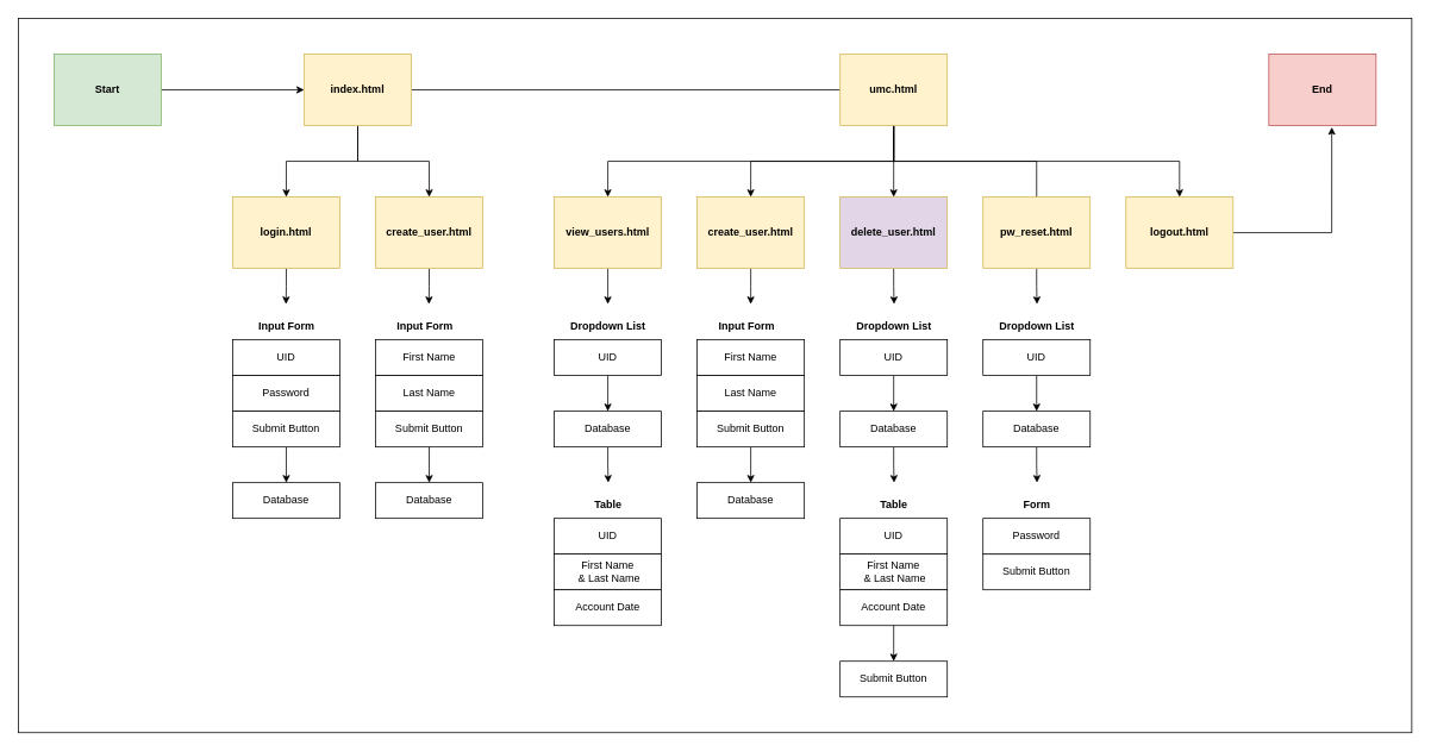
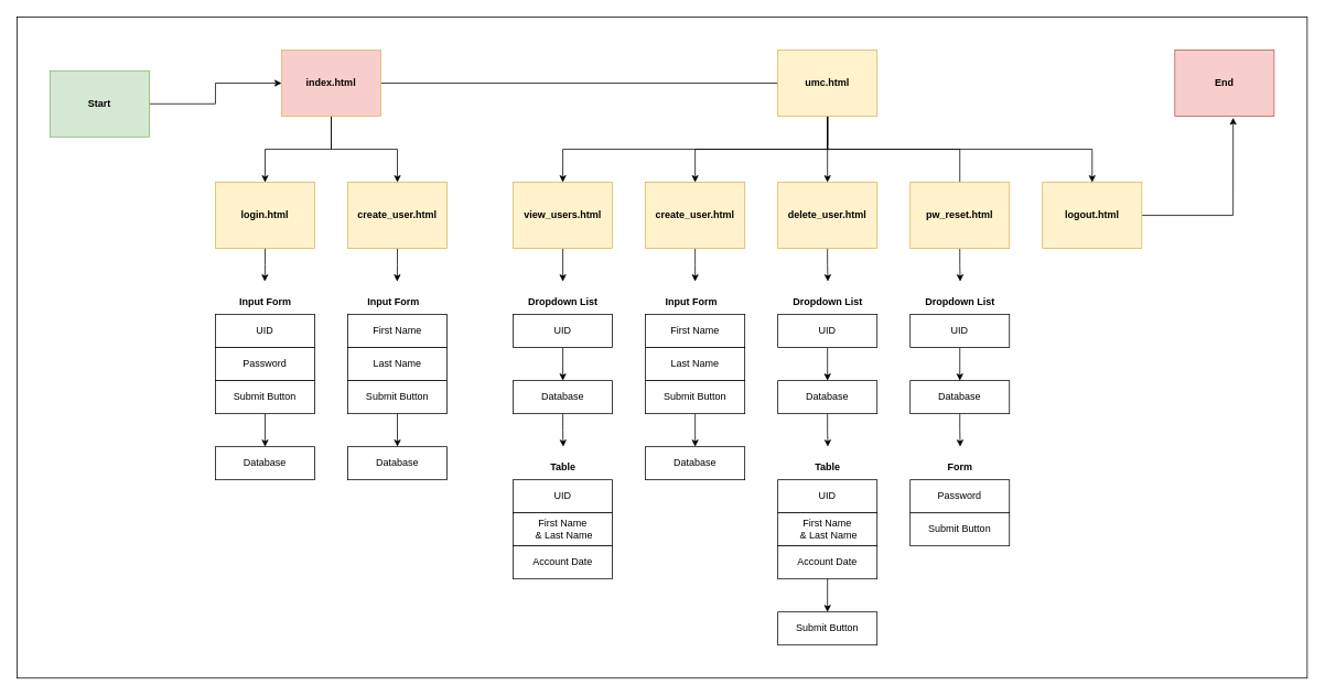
  <mxCell id="0" />
  <mxCell id="1" parent="0" />
  <mxCell id="2" style="edgeStyle=orthogonalEdgeStyle;rounded=0;orthogonalLoop=1;jettySize=auto;html=1;entryX=0;entryY=0.5;entryDx=0;entryDy=0;" parent="1" source="3" target="7" edge="1"><mxGeometry relative="1" as="geometry" /></mxCell>
- <mxCell id="3" value="Start" style="rounded=0;whiteSpace=wrap;html=1;fontStyle=1;fillColor=#d5e8d4;strokeColor=#82b366;" parent="1" vertex="1"><mxGeometry x="60" y="60" width="120" height="80" as="geometry" /></mxCell>
+ <mxCell id="3" value="Start" style="rounded=0;whiteSpace=wrap;html=1;fontStyle=1;fillColor=#d5e8d4;strokeColor=#82b366;" parent="1" vertex="1"><mxGeometry x="60" y="85" width="120" height="80" as="geometry" /></mxCell>
  <mxCell id="4" style="edgeStyle=orthogonalEdgeStyle;rounded=0;orthogonalLoop=1;jettySize=auto;html=1;endArrow=none;" parent="1" source="7" target="19" edge="1"><mxGeometry relative="1" as="geometry" /></mxCell>
  <mxCell id="5" style="edgeStyle=orthogonalEdgeStyle;rounded=0;orthogonalLoop=1;jettySize=auto;html=1;entryX=0.5;entryY=0;entryDx=0;entryDy=0;" parent="1" source="7" target="11" edge="1"><mxGeometry relative="1" as="geometry" /></mxCell>
  <mxCell id="6" style="edgeStyle=orthogonalEdgeStyle;rounded=0;orthogonalLoop=1;jettySize=auto;html=1;exitX=0.5;exitY=1;exitDx=0;exitDy=0;" parent="1" source="7" target="13" edge="1"><mxGeometry relative="1" as="geometry" /></mxCell>
- <mxCell id="7" value="&lt;div&gt;index.html&lt;/div&gt;" style="rounded=0;whiteSpace=wrap;html=1;fontStyle=1;fillColor=#fff2cc;strokeColor=#d6b656;" parent="1" vertex="1"><mxGeometry x="340" y="60" width="120" height="80" as="geometry" /></mxCell>
+ <mxCell id="7" value="&lt;div&gt;index.html&lt;/div&gt;" style="rounded=0;whiteSpace=wrap;html=1;fontStyle=1;fillColor=#f8cecc;strokeColor=#d6b656;" parent="1" vertex="1"><mxGeometry x="340" y="60" width="120" height="80" as="geometry" /></mxCell>
  <mxCell id="8" value="End" style="rounded=0;whiteSpace=wrap;html=1;fontStyle=1;fillColor=#f8cecc;strokeColor=#b85450;" parent="1" vertex="1"><mxGeometry x="1420" y="60" width="120" height="80" as="geometry" /></mxCell>
  <mxCell id="9" value="Database" style="rounded=0;whiteSpace=wrap;html=1;" parent="1" vertex="1"><mxGeometry x="420" y="540" width="120" height="40" as="geometry" /></mxCell>
  <mxCell id="10" style="edgeStyle=orthogonalEdgeStyle;rounded=0;orthogonalLoop=1;jettySize=auto;html=1;exitX=0.5;exitY=1;exitDx=0;exitDy=0;" parent="1" source="11" edge="1"><mxGeometry relative="1" as="geometry"><mxPoint x="319.692" y="340" as="targetPoint" /></mxGeometry></mxCell>
  <mxCell id="11" value="login.html" style="rounded=0;whiteSpace=wrap;html=1;fontStyle=1;fillColor=#fff2cc;strokeColor=#d6b656;" parent="1" vertex="1"><mxGeometry x="260" y="220" width="120" height="80" as="geometry" /></mxCell>
  <mxCell id="12" style="edgeStyle=orthogonalEdgeStyle;rounded=0;orthogonalLoop=1;jettySize=auto;html=1;exitX=0.5;exitY=1;exitDx=0;exitDy=0;" parent="1" source="13" edge="1"><mxGeometry relative="1" as="geometry"><mxPoint x="479.692" y="340" as="targetPoint" /></mxGeometry></mxCell>
  <mxCell id="13" value="create_user.html" style="rounded=0;whiteSpace=wrap;html=1;fontStyle=1;fillColor=#fff2cc;strokeColor=#d6b656;" parent="1" vertex="1"><mxGeometry x="420" y="220" width="120" height="80" as="geometry" /></mxCell>
  <mxCell id="14" style="edgeStyle=orthogonalEdgeStyle;rounded=0;orthogonalLoop=1;jettySize=auto;html=1;exitX=0.5;exitY=1;exitDx=0;exitDy=0;entryX=0.5;entryY=0;entryDx=0;entryDy=0;" parent="1" source="19" target="25" edge="1"><mxGeometry relative="1" as="geometry" /></mxCell>
  <mxCell id="15" style="edgeStyle=orthogonalEdgeStyle;rounded=0;orthogonalLoop=1;jettySize=auto;html=1;exitX=0.5;exitY=1;exitDx=0;exitDy=0;entryX=0.5;entryY=0;entryDx=0;entryDy=0;endArrow=none;" parent="1" source="19" target="27" edge="1"><mxGeometry relative="1" as="geometry" /></mxCell>
  <mxCell id="16" style="edgeStyle=orthogonalEdgeStyle;rounded=0;orthogonalLoop=1;jettySize=auto;html=1;exitX=0.5;exitY=1;exitDx=0;exitDy=0;" parent="1" source="19" target="29" edge="1"><mxGeometry relative="1" as="geometry" /></mxCell>
  <mxCell id="17" style="edgeStyle=orthogonalEdgeStyle;rounded=0;orthogonalLoop=1;jettySize=auto;html=1;exitX=0.5;exitY=1;exitDx=0;exitDy=0;" parent="1" source="19" target="21" edge="1"><mxGeometry relative="1" as="geometry" /></mxCell>
  <mxCell id="18" style="edgeStyle=orthogonalEdgeStyle;rounded=0;orthogonalLoop=1;jettySize=auto;html=1;exitX=0.5;exitY=1;exitDx=0;exitDy=0;" parent="1" source="19" target="23" edge="1"><mxGeometry relative="1" as="geometry" /></mxCell>
  <mxCell id="19" value="umc.html" style="rounded=0;whiteSpace=wrap;html=1;fontStyle=1;fillColor=#fff2cc;strokeColor=#d6b656;" parent="1" vertex="1"><mxGeometry x="940" y="60" width="120" height="80" as="geometry" /></mxCell>
  <mxCell id="20" style="edgeStyle=orthogonalEdgeStyle;rounded=0;orthogonalLoop=1;jettySize=auto;html=1;exitX=0.5;exitY=1;exitDx=0;exitDy=0;" parent="1" source="21" edge="1"><mxGeometry relative="1" as="geometry"><mxPoint x="840" y="340" as="targetPoint" /></mxGeometry></mxCell>
  <mxCell id="21" value="create_user.html" style="rounded=0;whiteSpace=wrap;html=1;fontStyle=1;fillColor=#fff2cc;strokeColor=#d6b656;" parent="1" vertex="1"><mxGeometry x="780" y="220" width="120" height="80" as="geometry" /></mxCell>
  <mxCell id="22" style="edgeStyle=orthogonalEdgeStyle;rounded=0;orthogonalLoop=1;jettySize=auto;html=1;entryX=0.5;entryY=-0.333;entryDx=0;entryDy=0;entryPerimeter=0;" parent="1" source="23" target="67" edge="1"><mxGeometry relative="1" as="geometry" /></mxCell>
  <mxCell id="23" value="view_users.html" style="rounded=0;whiteSpace=wrap;html=1;fontStyle=1;fillColor=#fff2cc;strokeColor=#d6b656;" parent="1" vertex="1"><mxGeometry x="620" y="220" width="120" height="80" as="geometry" /></mxCell>
  <mxCell id="24" style="edgeStyle=orthogonalEdgeStyle;rounded=0;orthogonalLoop=1;jettySize=auto;html=1;exitX=0.5;exitY=1;exitDx=0;exitDy=0;" parent="1" source="25" edge="1"><mxGeometry relative="1" as="geometry"><mxPoint x="1000.429" y="340" as="targetPoint" /></mxGeometry></mxCell>
- <mxCell id="25" value="delete_user.html" style="rounded=0;whiteSpace=wrap;html=1;fontStyle=1;fillColor=#e1d5e7;strokeColor=#d6b656;" parent="1" vertex="1"><mxGeometry x="940" y="220" width="120" height="80" as="geometry" /></mxCell>
+ <mxCell id="25" value="delete_user.html" style="rounded=0;whiteSpace=wrap;html=1;fontStyle=1;fillColor=#fff2cc;strokeColor=#d6b656;" parent="1" vertex="1"><mxGeometry x="940" y="220" width="120" height="80" as="geometry" /></mxCell>
  <mxCell id="26" style="edgeStyle=orthogonalEdgeStyle;rounded=0;orthogonalLoop=1;jettySize=auto;html=1;exitX=0.5;exitY=1;exitDx=0;exitDy=0;" parent="1" source="27" edge="1"><mxGeometry relative="1" as="geometry"><mxPoint x="1160.429" y="340" as="targetPoint" /></mxGeometry></mxCell>
  <mxCell id="27" value="pw_reset.html" style="rounded=0;whiteSpace=wrap;html=1;fontStyle=1;fillColor=#fff2cc;strokeColor=#d6b656;" parent="1" vertex="1"><mxGeometry x="1100" y="220" width="120" height="80" as="geometry" /></mxCell>
  <mxCell id="28" style="edgeStyle=orthogonalEdgeStyle;rounded=0;orthogonalLoop=1;jettySize=auto;html=1;entryX=0.587;entryY=1.023;entryDx=0;entryDy=0;entryPerimeter=0;" parent="1" source="29" target="8" edge="1"><mxGeometry relative="1" as="geometry" /></mxCell>
  <mxCell id="29" value="logout.html" style="rounded=0;whiteSpace=wrap;html=1;fontStyle=1;fillColor=#fff2cc;strokeColor=#d6b656;" parent="1" vertex="1"><mxGeometry x="1260" y="220" width="120" height="80" as="geometry" /></mxCell>
  <mxCell id="30" value="" style="rounded=0;whiteSpace=wrap;html=1;fillColor=none;" parent="1" vertex="1"><mxGeometry y="20" width="1560" height="800" as="geometry" x="20" /></mxCell>
  <mxCell id="31" style="edgeStyle=orthogonalEdgeStyle;rounded=0;orthogonalLoop=1;jettySize=auto;html=1;exitX=0.5;exitY=1;exitDx=0;exitDy=0;entryX=0.5;entryY=0;entryDx=0;entryDy=0;" parent="1" source="66" target="33" edge="1"><mxGeometry relative="1" as="geometry" /></mxCell>
  <mxCell id="32" style="edgeStyle=orthogonalEdgeStyle;rounded=0;orthogonalLoop=1;jettySize=auto;html=1;exitX=0.5;exitY=1;exitDx=0;exitDy=0;" parent="1" source="33" edge="1"><mxGeometry relative="1" as="geometry"><mxPoint x="680.429" y="540" as="targetPoint" /></mxGeometry></mxCell>
  <mxCell id="33" value="Database" style="rounded=0;whiteSpace=wrap;html=1;" parent="1" vertex="1"><mxGeometry x="620" y="460" width="120" height="40" as="geometry" /></mxCell>
  <mxCell id="34" value="" style="group" parent="1" vertex="1" connectable="0"><mxGeometry x="620" y="550" width="120" height="150" as="geometry" /></mxCell>
  <mxCell id="35" value="UID" style="rounded=0;whiteSpace=wrap;html=1;" parent="34" vertex="1"><mxGeometry y="30" width="120" height="40" as="geometry" /></mxCell>
  <mxCell id="36" value="&lt;div&gt;First Name&lt;/div&gt;&amp;nbsp;&amp;amp; Last Name" style="rounded=0;whiteSpace=wrap;html=1;" parent="34" vertex="1"><mxGeometry y="70" width="120" height="40" as="geometry" /></mxCell>
  <mxCell id="37" value="Account Date" style="rounded=0;whiteSpace=wrap;html=1;" parent="34" vertex="1"><mxGeometry y="110" width="120" height="40" as="geometry" /></mxCell>
  <mxCell id="38" value="Table" style="text;html=1;align=center;verticalAlign=middle;resizable=0;points=[];autosize=1;strokeColor=none;fillColor=none;fontStyle=1" parent="34" vertex="1"><mxGeometry x="35" width="50" height="30" as="geometry" /></mxCell>
  <mxCell id="39" value="" style="group" parent="1" vertex="1" connectable="0"><mxGeometry x="420" y="350" width="120" height="150" as="geometry" /></mxCell>
  <mxCell id="40" value="&lt;b&gt;Input Form&lt;/b&gt;" style="text;html=1;align=center;verticalAlign=middle;resizable=0;points=[];autosize=1;strokeColor=none;fillColor=none;" parent="39" vertex="1"><mxGeometry x="15" width="80" height="30" as="geometry" /></mxCell>
  <mxCell id="41" value="&lt;div&gt;First Name&lt;/div&gt;" style="rounded=0;whiteSpace=wrap;html=1;" parent="39" vertex="1"><mxGeometry y="30" width="120" height="40" as="geometry" /></mxCell>
  <mxCell id="42" value="Last Name" style="rounded=0;whiteSpace=wrap;html=1;" parent="39" vertex="1"><mxGeometry y="70" width="120" height="40" as="geometry" /></mxCell>
  <mxCell id="43" value="Submit Button" style="rounded=0;whiteSpace=wrap;html=1;" parent="39" vertex="1"><mxGeometry y="110" width="120" height="40" as="geometry" /></mxCell>
  <mxCell id="44" value="" style="edgeStyle=orthogonalEdgeStyle;rounded=0;orthogonalLoop=1;jettySize=auto;html=1;" parent="1" source="43" target="9" edge="1"><mxGeometry relative="1" as="geometry" /></mxCell>
  <mxCell id="45" value="Database" style="rounded=0;whiteSpace=wrap;html=1;" parent="1" vertex="1"><mxGeometry x="780" y="540" width="120" height="40" as="geometry" /></mxCell>
  <mxCell id="46" value="" style="edgeStyle=orthogonalEdgeStyle;rounded=0;orthogonalLoop=1;jettySize=auto;html=1;" parent="1" source="61" target="45" edge="1"><mxGeometry relative="1" as="geometry" /></mxCell>
  <mxCell id="47" style="edgeStyle=orthogonalEdgeStyle;rounded=0;orthogonalLoop=1;jettySize=auto;html=1;exitX=0.5;exitY=1;exitDx=0;exitDy=0;entryX=0.5;entryY=0;entryDx=0;entryDy=0;" parent="1" source="63" target="49" edge="1"><mxGeometry relative="1" as="geometry" /></mxCell>
  <mxCell id="48" style="edgeStyle=orthogonalEdgeStyle;rounded=0;orthogonalLoop=1;jettySize=auto;html=1;exitX=0.5;exitY=1;exitDx=0;exitDy=0;" parent="1" source="49" edge="1"><mxGeometry relative="1" as="geometry"><mxPoint x="1000.429" y="540" as="targetPoint" /></mxGeometry></mxCell>
  <mxCell id="49" value="Database" style="rounded=0;whiteSpace=wrap;html=1;" parent="1" vertex="1"><mxGeometry x="940" y="460" width="120" height="40" as="geometry" /></mxCell>
  <mxCell id="50" value="" style="group" parent="1" vertex="1" connectable="0"><mxGeometry x="940" y="550" width="120" height="150" as="geometry" /></mxCell>
  <mxCell id="51" value="UID" style="rounded=0;whiteSpace=wrap;html=1;" parent="50" vertex="1"><mxGeometry y="30" width="120" height="40" as="geometry" /></mxCell>
  <mxCell id="52" value="&lt;div&gt;First Name&lt;/div&gt;&amp;nbsp;&amp;amp; Last Name" style="rounded=0;whiteSpace=wrap;html=1;" parent="50" vertex="1"><mxGeometry y="70" width="120" height="40" as="geometry" /></mxCell>
  <mxCell id="53" value="Account Date" style="rounded=0;whiteSpace=wrap;html=1;" parent="50" vertex="1"><mxGeometry y="110" width="120" height="40" as="geometry" /></mxCell>
  <mxCell id="54" value="Table" style="text;html=1;align=center;verticalAlign=middle;resizable=0;points=[];autosize=1;strokeColor=none;fillColor=none;fontStyle=1" parent="50" vertex="1"><mxGeometry x="35" width="50" height="30" as="geometry" /></mxCell>
  <mxCell id="55" value="Submit Button" style="rounded=0;whiteSpace=wrap;html=1;" parent="1" vertex="1"><mxGeometry x="940" y="740" width="120" height="40" as="geometry" /></mxCell>
  <mxCell id="56" value="" style="edgeStyle=orthogonalEdgeStyle;rounded=0;orthogonalLoop=1;jettySize=auto;html=1;" parent="1" source="53" target="55" edge="1"><mxGeometry relative="1" as="geometry" /></mxCell>
  <mxCell id="57" value="" style="group" parent="1" vertex="1" connectable="0"><mxGeometry x="780" y="350" width="120" height="150" as="geometry" /></mxCell>
  <mxCell id="58" value="&lt;b&gt;Input Form&lt;/b&gt;" style="text;html=1;align=center;verticalAlign=middle;resizable=0;points=[];autosize=1;strokeColor=none;fillColor=none;" parent="57" vertex="1"><mxGeometry x="15" width="80" height="30" as="geometry" /></mxCell>
  <mxCell id="59" value="&lt;div&gt;First Name&lt;/div&gt;" style="rounded=0;whiteSpace=wrap;html=1;" parent="57" vertex="1"><mxGeometry y="30" width="120" height="40" as="geometry" /></mxCell>
  <mxCell id="60" value="Last Name" style="rounded=0;whiteSpace=wrap;html=1;" parent="57" vertex="1"><mxGeometry y="70" width="120" height="40" as="geometry" /></mxCell>
  <mxCell id="61" value="Submit Button" style="rounded=0;whiteSpace=wrap;html=1;" parent="57" vertex="1"><mxGeometry y="110" width="120" height="40" as="geometry" /></mxCell>
  <mxCell id="62" value="" style="group" parent="1" vertex="1" connectable="0"><mxGeometry x="940" y="350" width="120" height="70" as="geometry" /></mxCell>
  <mxCell id="63" value="UID" style="rounded=0;whiteSpace=wrap;html=1;" parent="62" vertex="1"><mxGeometry y="30" width="120" height="40" as="geometry" /></mxCell>
  <mxCell id="64" value="Dropdown List" style="text;html=1;align=center;verticalAlign=middle;resizable=0;points=[];autosize=1;strokeColor=none;fillColor=none;fontStyle=1" parent="62" vertex="1"><mxGeometry x="5" width="110" height="30" as="geometry" /></mxCell>
  <mxCell id="65" value="" style="group" parent="1" vertex="1" connectable="0"><mxGeometry x="620" y="350" width="120" height="70" as="geometry" /></mxCell>
  <mxCell id="66" value="UID" style="rounded=0;whiteSpace=wrap;html=1;" parent="65" vertex="1"><mxGeometry y="30" width="120" height="40" as="geometry" /></mxCell>
  <mxCell id="67" value="Dropdown List" style="text;html=1;align=center;verticalAlign=middle;resizable=0;points=[];autosize=1;strokeColor=none;fillColor=none;fontStyle=1" parent="65" vertex="1"><mxGeometry x="5" width="110" height="30" as="geometry" /></mxCell>
  <mxCell id="68" style="edgeStyle=orthogonalEdgeStyle;rounded=0;orthogonalLoop=1;jettySize=auto;html=1;exitX=0.5;exitY=1;exitDx=0;exitDy=0;entryX=0.5;entryY=0;entryDx=0;entryDy=0;" parent="1" source="72" target="70" edge="1"><mxGeometry relative="1" as="geometry" /></mxCell>
  <mxCell id="69" style="edgeStyle=orthogonalEdgeStyle;rounded=0;orthogonalLoop=1;jettySize=auto;html=1;exitX=0.5;exitY=1;exitDx=0;exitDy=0;" parent="1" source="70" edge="1"><mxGeometry relative="1" as="geometry"><mxPoint x="1160.429" y="540" as="targetPoint" /></mxGeometry></mxCell>
  <mxCell id="70" value="Database" style="rounded=0;whiteSpace=wrap;html=1;" parent="1" vertex="1"><mxGeometry x="1100" y="460" width="120" height="40" as="geometry" /></mxCell>
  <mxCell id="71" value="" style="group" parent="1" vertex="1" connectable="0"><mxGeometry x="1100" y="350" width="120" height="70" as="geometry" /></mxCell>
  <mxCell id="72" value="UID" style="rounded=0;whiteSpace=wrap;html=1;" parent="71" vertex="1"><mxGeometry y="30" width="120" height="40" as="geometry" /></mxCell>
  <mxCell id="73" value="Dropdown List" style="text;html=1;align=center;verticalAlign=middle;resizable=0;points=[];autosize=1;strokeColor=none;fillColor=none;fontStyle=1" parent="71" vertex="1"><mxGeometry x="5" width="110" height="30" as="geometry" /></mxCell>
  <mxCell id="74" value="Form" style="text;html=1;align=center;verticalAlign=middle;resizable=0;points=[];autosize=1;strokeColor=none;fillColor=none;fontStyle=1" parent="1" vertex="1"><mxGeometry x="1135" y="550" width="50" height="30" as="geometry" /></mxCell>
  <mxCell id="75" value="" style="group" parent="1" vertex="1" connectable="0"><mxGeometry x="1100" y="580" width="120" height="80" as="geometry" /></mxCell>
  <mxCell id="76" value="Submit Button" style="rounded=0;whiteSpace=wrap;html=1;" parent="75" vertex="1"><mxGeometry y="40" width="120" height="40" as="geometry" /></mxCell>
  <mxCell id="77" value="Password" style="rounded=0;whiteSpace=wrap;html=1;" parent="75" vertex="1"><mxGeometry width="120" height="40" as="geometry" /></mxCell>
  <mxCell id="78" value="Database" style="rounded=0;whiteSpace=wrap;html=1;" parent="1" vertex="1"><mxGeometry x="260" y="540" width="120" height="40" as="geometry" /></mxCell>
  <mxCell id="79" value="&lt;b&gt;Input Form&lt;/b&gt;" style="text;html=1;align=center;verticalAlign=middle;resizable=0;points=[];autosize=1;strokeColor=none;fillColor=none;" parent="1" vertex="1"><mxGeometry x="280" y="350" width="80" height="30" as="geometry" /></mxCell>
  <mxCell id="80" value="&lt;div&gt;UID&lt;/div&gt;" style="rounded=0;whiteSpace=wrap;html=1;" parent="1" vertex="1"><mxGeometry x="260" y="380" width="120" height="40" as="geometry" /></mxCell>
  <mxCell id="81" value="Password" style="rounded=0;whiteSpace=wrap;html=1;" parent="1" vertex="1"><mxGeometry x="260" y="420" width="120" height="40" as="geometry" /></mxCell>
  <mxCell id="82" style="edgeStyle=orthogonalEdgeStyle;rounded=0;orthogonalLoop=1;jettySize=auto;html=1;entryX=0.5;entryY=0;entryDx=0;entryDy=0;" parent="1" source="83" target="78" edge="1"><mxGeometry relative="1" as="geometry" /></mxCell>
  <mxCell id="83" value="Submit Button" style="rounded=0;whiteSpace=wrap;html=1;" parent="1" vertex="1"><mxGeometry x="260" y="460" width="120" height="40" as="geometry" /></mxCell>
